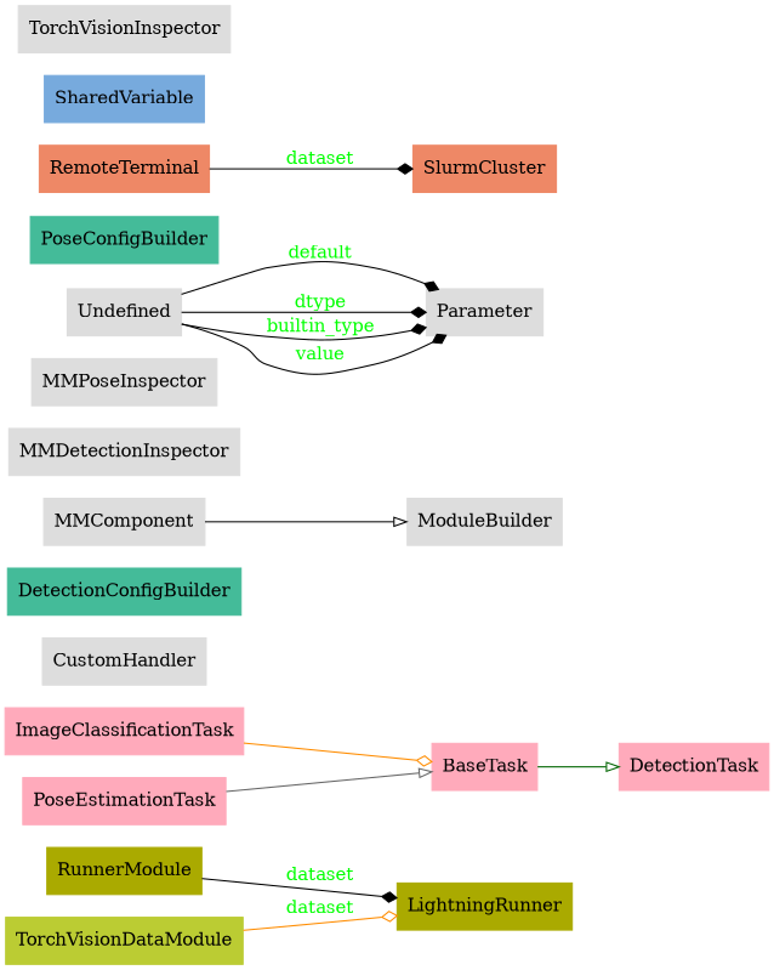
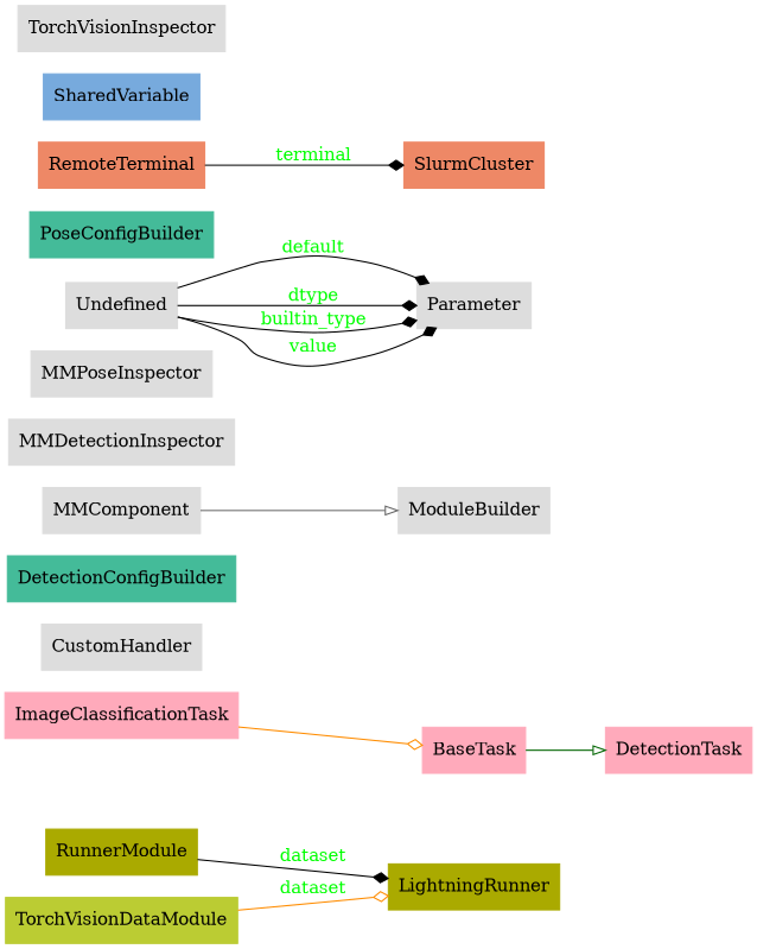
  digraph {
    rankdir=LR
    node [color="#DDDDDD" fontcolor=black shape=record style=filled]
    edge [arrowhead=diamond arrowtail=none color=black fontcolor=green style=solid]
    n1 [color="#AAAA00" label=<LightningRunner>]
    n2 [color="#FFAABB" label=<BaseTask>]
    n3 [color="#FFAABB" label=<DetectionTask>]
    n4 [label=<CustomHandler>]
    n5 [color="#44BB99" label=<DetectionConfigBuilder>]
    n6 [color="#FFAABB" label=<ImageClassificationTask>]
    n7 [label=<MMComponent>]
    n8 [label=<ModuleBuilder>]
    n9 [label=<MMDetectionInspector>]
    n10 [label=<MMPoseInspector>]
    n11 [label=<Parameter>]
    n12 [color="#44BB99" label=<PoseConfigBuilder>]
-   n13 [color="#FFAABB" label=<PoseEstimationTask>]
    n14 [color="#EE8866" label=<RemoteTerminal>]
    n15 [color="#EE8866" label=<SlurmCluster>]
    n16 [color="#AAAA00" label=<RunnerModule>]
    n17 [color="#77AADD" label=<SharedVariable>]
    n18 [color="#BBCC33" label=<TorchVisionDataModule>]
    n19 [label=<TorchVisionInspector>]
    n20 [label=<Undefined>]
    n2 -> n3 [arrowhead=empty color=darkgreen fontcolor="" style=""]
    n6 -> n2 [arrowhead=odiamond color=darkorange fontcolor="" style=""]
-   n7 -> n8 [arrowhead=empty fontcolor="" style=""]
-   n13 -> n2 [arrowhead=empty color=gray40 fontcolor="" style=""]
-   n14 -> n15 [label=dataset]
+   n7 -> n8 [arrowhead=empty color=gray40 fontcolor="" style=""]
+   n14 -> n15 [label=terminal]
    n16 -> n1 [label=dataset]
    n18 -> n1 [arrowhead=odiamond color=darkorange label=dataset]
    n20 -> n11 [label=default]
    n20 -> n11 [label=dtype]
    n20 -> n11 [label=builtin_type]
    n20 -> n11 [label=value]
  }
